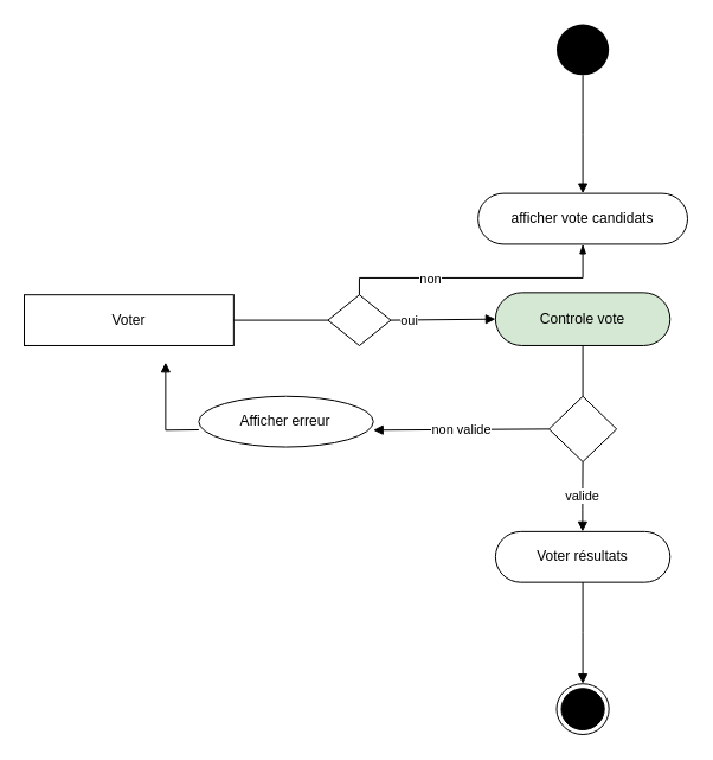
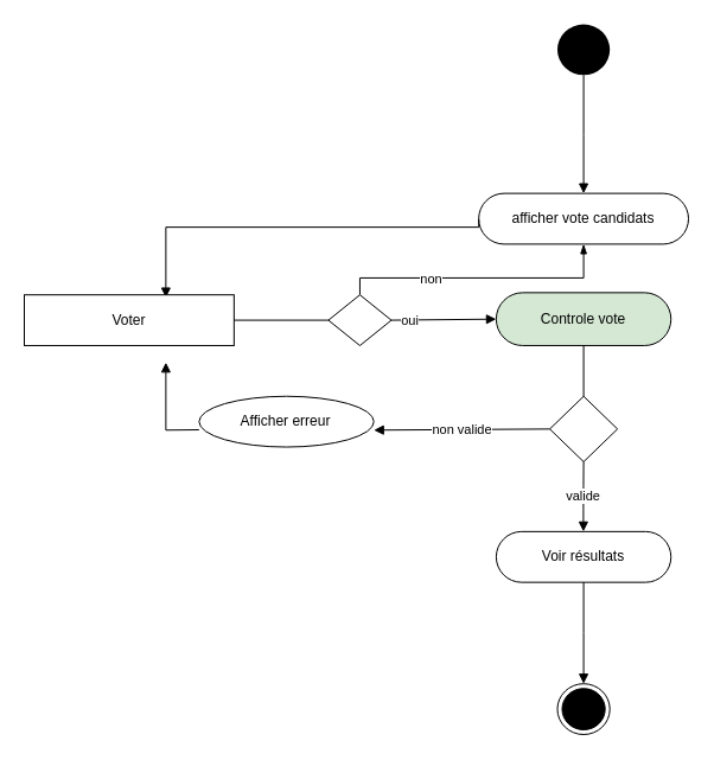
  <mxCell id="0" />
  <mxCell id="1" parent="0" />
  <mxCell id="2" value="" style="group" vertex="1" connectable="0" parent="1"><mxGeometry x="20" y="20" width="560" height="599" as="geometry" /></mxCell>
  <mxCell id="3" value="" style="ellipse;fillColor=#000000;strokeColor=none;" parent="2" vertex="1"><mxGeometry x="449.474" width="44.211" height="42.786" as="geometry" /></mxCell>
  <mxCell id="4" value="" style="endArrow=none;html=1;rounded=0;edgeStyle=elbowEdgeStyle;elbow=vertical;startArrow=block;startFill=1;" parent="2" edge="1"><mxGeometry width="50" height="50" relative="1" as="geometry"><mxPoint x="471.579" y="142.619" as="sourcePoint" /><mxPoint x="471.579" y="42.786" as="targetPoint" /></mxGeometry></mxCell>
  <mxCell id="5" value="afficher vote candidats" style="rounded=1;whiteSpace=wrap;html=1;arcSize=50;" parent="2" vertex="1"><mxGeometry x="383.158" y="142.619" width="176.842" height="42.786" as="geometry" /></mxCell>
+ <mxCell id="6" value="" style="endArrow=none;html=1;rounded=0;edgeStyle=elbowEdgeStyle;elbow=vertical;startArrow=block;startFill=1;entryX=0;entryY=0.5;entryDx=0;entryDy=0;exitX=0.675;exitY=0.055;exitDx=0;exitDy=0;exitPerimeter=0;" parent="2" source="7" target="5" edge="1"><mxGeometry width="50" height="50" relative="1" as="geometry"><mxPoint x="176.842" y="171.143" as="sourcePoint" /><mxPoint x="294.737" y="121.226" as="targetPoint" /><Array as="points"><mxPoint x="338.947" y="171.143" /></Array></mxGeometry></mxCell>
  <mxCell id="7" value="Voter" style="whiteSpace=wrap;html=1;arcSize=50;rounded=0;" parent="2" vertex="1"><mxGeometry y="228.19" width="176.842" height="42.786" as="geometry" /></mxCell>
  <mxCell id="8" value="" style="endArrow=none;html=1;exitX=1;exitY=0.5;exitDx=0;exitDy=0;entryX=0;entryY=0.5;entryDx=0;entryDy=0;" parent="2" source="7" target="9" edge="1"><mxGeometry width="50" height="50" relative="1" as="geometry"><mxPoint x="176.842" y="234.908" as="sourcePoint" /><mxPoint x="250.526" y="256.714" as="targetPoint" /></mxGeometry></mxCell>
  <mxCell id="9" value="" style="rhombus;whiteSpace=wrap;html=1;" parent="2" vertex="1"><mxGeometry x="256.421" y="228.19" width="53.053" height="42.786" as="geometry" /></mxCell>
  <mxCell id="10" value="" style="endArrow=blockThin;html=1;edgeStyle=elbowEdgeStyle;elbow=vertical;rounded=0;exitX=0.5;exitY=0;exitDx=0;exitDy=0;endFill=1;entryX=0.5;entryY=1;entryDx=0;entryDy=0;" parent="2" source="9" target="5" edge="1"><mxGeometry width="50" height="50" relative="1" as="geometry"><mxPoint x="294.737" y="208.224" as="sourcePoint" /><mxPoint x="427.368" y="208.224" as="targetPoint" /><Array as="points"><mxPoint x="368.421" y="213.929" /><mxPoint x="309.474" y="199.667" /></Array></mxGeometry></mxCell>
  <mxCell id="11" value="non" style="edgeLabel;html=1;align=center;verticalAlign=middle;resizable=0;points=[];" parent="10" vertex="1" connectable="0"><mxGeometry x="-0.36" y="-1" relative="1" as="geometry"><mxPoint as="offset" /></mxGeometry></mxCell>
  <mxCell id="12" value="" style="endArrow=block;html=1;exitX=1;exitY=0.5;exitDx=0;exitDy=0;entryX=0;entryY=0.5;entryDx=0;entryDy=0;endFill=1;" parent="2" source="9" target="14" edge="1"><mxGeometry width="50" height="50" relative="1" as="geometry"><mxPoint x="324.211" y="256.258" as="sourcePoint" /><mxPoint x="403.789" y="255.338" as="targetPoint" /></mxGeometry></mxCell>
  <mxCell id="13" value="oui" style="edgeLabel;html=1;align=center;verticalAlign=middle;resizable=0;points=[];" parent="12" vertex="1" connectable="0"><mxGeometry x="-0.652" relative="1" as="geometry"><mxPoint as="offset" /></mxGeometry></mxCell>
  <mxCell id="14" value="Controle vote" style="rounded=1;whiteSpace=wrap;html=1;arcSize=50;fillColor=#d5e8d4;" parent="2" vertex="1"><mxGeometry x="397.895" y="226.351" width="147.368" height="44.625" as="geometry" /></mxCell>
  <mxCell id="15" value="" style="endArrow=none;html=1;entryX=0.5;entryY=1;entryDx=0;entryDy=0;" parent="2" target="14" edge="1"><mxGeometry width="50" height="50" relative="1" as="geometry"><mxPoint x="471.579" y="313.762" as="sourcePoint" /><mxPoint x="515.789" y="299.5" as="targetPoint" /></mxGeometry></mxCell>
  <mxCell id="16" value="" style="rhombus;whiteSpace=wrap;html=1;" parent="2" vertex="1"><mxGeometry x="443.063" y="313.762" width="57.046" height="55.208" as="geometry" /></mxCell>
  <mxCell id="17" value="non valide" style="endArrow=block;html=1;endFill=1;exitX=0;exitY=0.5;exitDx=0;exitDy=0;" parent="2" source="16" edge="1"><mxGeometry width="50" height="50" relative="1" as="geometry"><mxPoint x="442.105" y="342.286" as="sourcePoint" /><mxPoint x="294.737" y="342.286" as="targetPoint" /></mxGeometry></mxCell>
  <mxCell id="18" value="" style="endArrow=block;html=1;endFill=1;rounded=0;edgeStyle=elbowEdgeStyle;elbow=vertical;" parent="2" edge="1"><mxGeometry width="50" height="50" relative="1" as="geometry"><mxPoint x="147.368" y="342.0" as="sourcePoint" /><mxPoint x="119.368" y="285.238" as="targetPoint" /><Array as="points"><mxPoint x="119.368" y="342.286" /></Array></mxGeometry></mxCell>
  <mxCell id="19" value="valide" style="endArrow=block;html=1;endFill=1;exitX=0.5;exitY=1;exitDx=0;exitDy=0;" parent="2" source="16" edge="1"><mxGeometry width="50" height="50" relative="1" as="geometry"><mxPoint x="471.579" y="370.81" as="sourcePoint" /><mxPoint x="471.402" y="427.857" as="targetPoint" /><Array as="points"><mxPoint x="471.402" y="399.333" /></Array></mxGeometry></mxCell>
- <mxCell id="20" value="Voter résultats" style="rounded=1;whiteSpace=wrap;html=1;arcSize=50;" parent="2" vertex="1"><mxGeometry x="397.895" y="427.857" width="147.368" height="42.786" as="geometry" /></mxCell>
+ <mxCell id="20" value="Voir résultats" style="rounded=1;whiteSpace=wrap;html=1;arcSize=50;" parent="2" vertex="1"><mxGeometry x="397.895" y="427.857" width="147.368" height="42.786" as="geometry" /></mxCell>
  <mxCell id="21" value="" style="endArrow=none;html=1;rounded=0;edgeStyle=elbowEdgeStyle;elbow=vertical;startArrow=block;startFill=1;entryX=0.5;entryY=1;entryDx=0;entryDy=0;" parent="2" edge="1" target="20"><mxGeometry width="50" height="50" relative="1" as="geometry"><mxPoint x="471.579" y="556.214" as="sourcePoint" /><mxPoint x="471.225" y="484.905" as="targetPoint" /></mxGeometry></mxCell>
  <mxCell id="22" value="" style="ellipse;html=1;shape=endState;fillColor=#000000;strokeColor=#000000;" parent="2" vertex="1"><mxGeometry x="449.488" y="556.214" width="44.211" height="42.786" as="geometry" /></mxCell>
  <mxCell id="23" value="Afficher erreur" style="ellipse;whiteSpace=wrap;html=1;arcSize=50;" vertex="1" parent="2"><mxGeometry x="147.368" y="313.762" width="147.368" height="42.786" as="geometry" /></mxCell>
